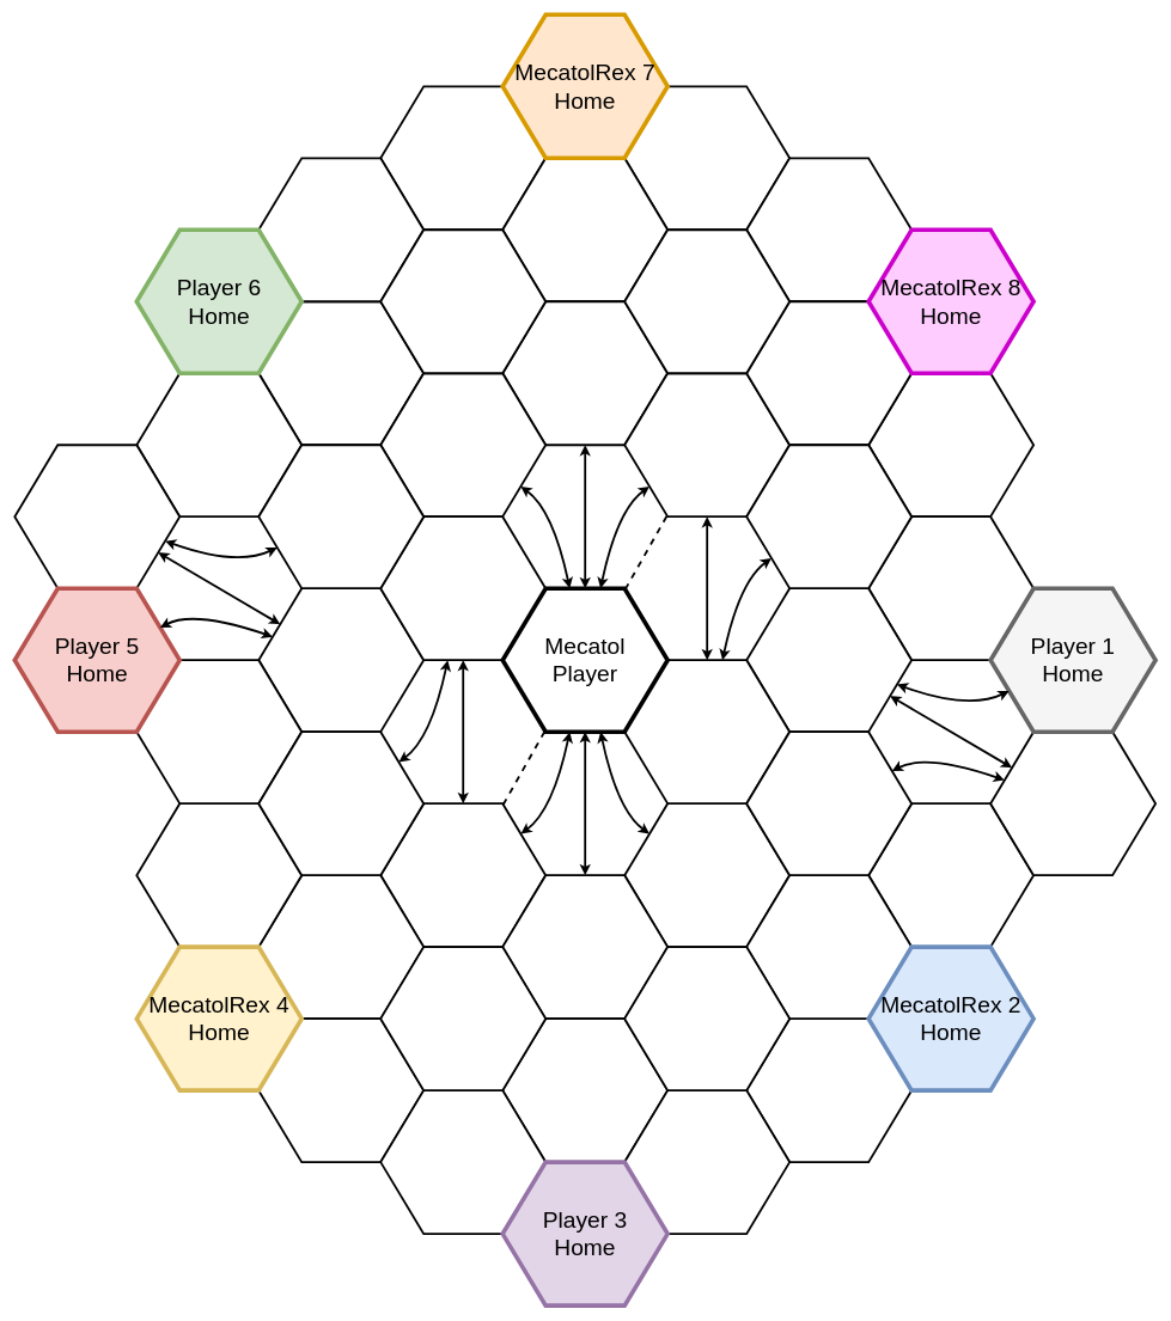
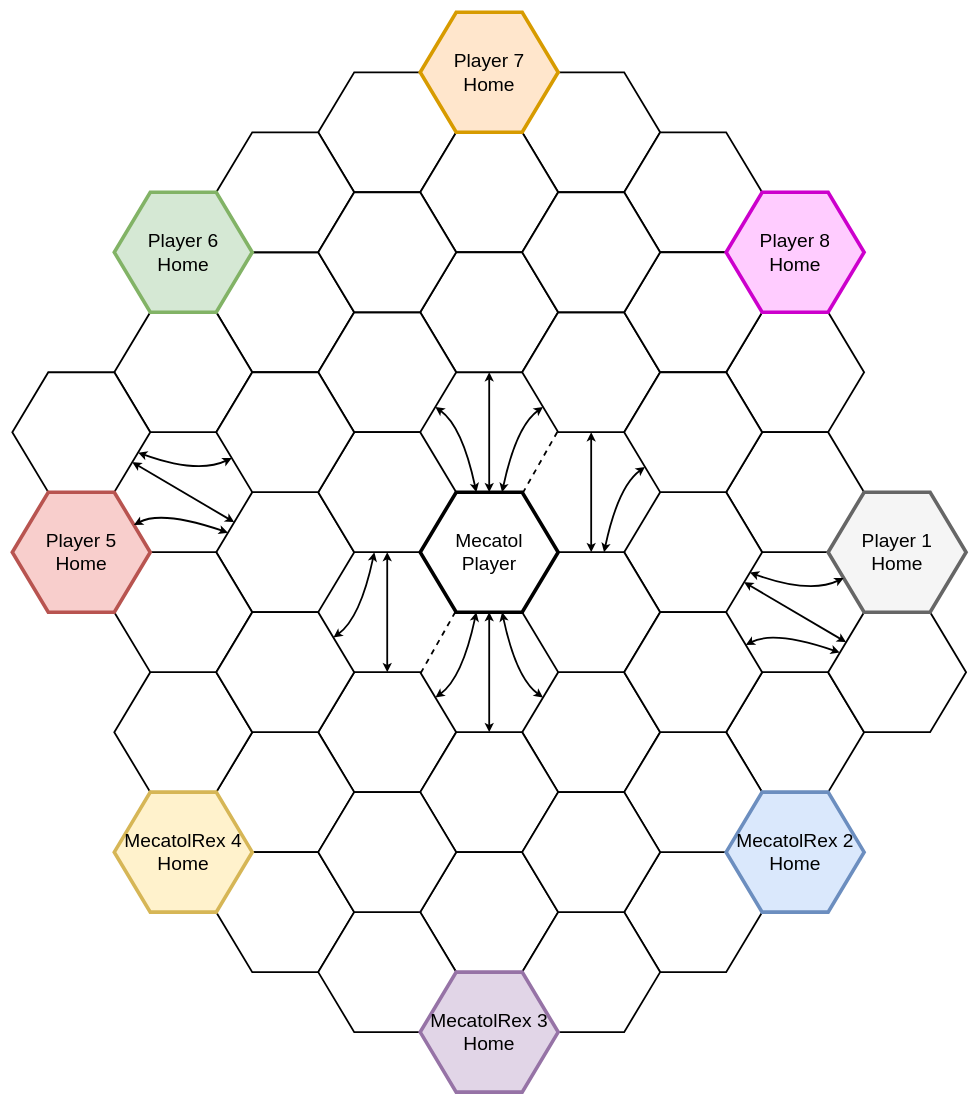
  <mxCell id="0" />
  <mxCell id="1" parent="0" />
  <mxCell id="2" value="" style="shape=hexagon;perimeter=hexagonPerimeter2;whiteSpace=wrap;html=1;fixedSize=1;size=60;fontSize=32;fontFamily=Helvetica;strokeWidth=3;strokeColor=none;" vertex="1" parent="1"><mxGeometry x="1210" y="920" width="230" height="200" as="geometry" /></mxCell>
  <mxCell id="3" value="" style="shape=hexagon;perimeter=hexagonPerimeter2;whiteSpace=wrap;html=1;fixedSize=1;size=60;fontSize=32;fontFamily=Helvetica;strokeWidth=3;strokeColor=none;" vertex="1" parent="1"><mxGeometry x="190" y="720" width="230" height="200" as="geometry" /></mxCell>
  <mxCell id="4" value="" style="shape=hexagon;perimeter=hexagonPerimeter2;whiteSpace=wrap;html=1;fixedSize=1;size=60;fontSize=32;fontFamily=Helvetica;strokeWidth=3;strokeColor=none;" vertex="1" parent="1"><mxGeometry x="700" y="1020" width="230" height="200" as="geometry" /></mxCell>
  <mxCell id="5" value="" style="shape=hexagon;perimeter=hexagonPerimeter2;whiteSpace=wrap;html=1;fixedSize=1;size=60;fontSize=32;fontFamily=Helvetica;strokeWidth=3;strokeColor=none;" vertex="1" parent="1"><mxGeometry x="530" y="920" width="230" height="200" as="geometry" /></mxCell>
  <mxCell id="6" value="" style="shape=hexagon;perimeter=hexagonPerimeter2;whiteSpace=wrap;html=1;fixedSize=1;size=60;fontSize=32;fontFamily=Helvetica;strokeWidth=3;strokeColor=none;" vertex="1" parent="1"><mxGeometry x="870" y="720" width="230" height="200" as="geometry" /></mxCell>
  <mxCell id="7" value="" style="shape=hexagon;perimeter=hexagonPerimeter2;whiteSpace=wrap;html=1;fixedSize=1;size=60;fontSize=32;fontFamily=Helvetica;strokeWidth=3;strokeColor=none;" vertex="1" parent="1"><mxGeometry x="700" y="620" width="230" height="200" as="geometry" /></mxCell>
  <mxCell id="8" value="" style="shape=hexagon;perimeter=hexagonPerimeter2;whiteSpace=wrap;html=1;fixedSize=1;size=60;fontSize=32;fontFamily=Helvetica;strokeWidth=3;" parent="1" vertex="1"><mxGeometry x="1210" y="520" width="230" height="200" as="geometry" /></mxCell>
  <mxCell id="9" value="" style="shape=hexagon;perimeter=hexagonPerimeter2;whiteSpace=wrap;html=1;fixedSize=1;size=60;fontSize=32;fontFamily=Helvetica;strokeWidth=3;" parent="1" vertex="1"><mxGeometry x="530" y="120" width="230" height="200" as="geometry" /></mxCell>
  <mxCell id="10" value="" style="shape=hexagon;perimeter=hexagonPerimeter2;whiteSpace=wrap;html=1;fixedSize=1;size=60;fontSize=32;fontFamily=Helvetica;strokeWidth=3;" parent="1" vertex="1"><mxGeometry x="870" y="120" width="230" height="200" as="geometry" /></mxCell>
  <mxCell id="11" value="" style="shape=hexagon;perimeter=hexagonPerimeter2;whiteSpace=wrap;html=1;fixedSize=1;size=60;fontSize=32;fontFamily=Helvetica;strokeWidth=3;" parent="1" vertex="1"><mxGeometry x="700" y="220" width="230" height="200" as="geometry" /></mxCell>
  <mxCell id="12" value="" style="shape=hexagon;perimeter=hexagonPerimeter2;whiteSpace=wrap;html=1;fixedSize=1;size=60;fontSize=32;fontFamily=Helvetica;strokeWidth=3;" parent="1" vertex="1"><mxGeometry x="700" y="420" width="230" height="200" as="geometry" /></mxCell>
  <mxCell id="13" value="" style="shape=hexagon;perimeter=hexagonPerimeter2;whiteSpace=wrap;html=1;fixedSize=1;size=60;fontSize=32;fontFamily=Helvetica;strokeWidth=3;" parent="1" vertex="1"><mxGeometry x="360" y="420" width="230" height="200" as="geometry" /></mxCell>
  <mxCell id="14" value="" style="shape=hexagon;perimeter=hexagonPerimeter2;whiteSpace=wrap;html=1;fixedSize=1;size=60;fontSize=32;fontFamily=Helvetica;strokeWidth=3;" parent="1" vertex="1"><mxGeometry x="530" y="1120" width="230" height="200" as="geometry" /></mxCell>
  <mxCell id="15" value="" style="shape=hexagon;perimeter=hexagonPerimeter2;whiteSpace=wrap;html=1;fixedSize=1;size=60;fontSize=32;fontFamily=Helvetica;strokeWidth=3;" parent="1" vertex="1"><mxGeometry x="1210" y="1120" width="230" height="200" as="geometry" /></mxCell>
  <mxCell id="16" value="" style="shape=hexagon;perimeter=hexagonPerimeter2;whiteSpace=wrap;html=1;fixedSize=1;size=60;fontSize=32;fontFamily=Helvetica;strokeWidth=3;" parent="1" vertex="1"><mxGeometry x="1040" y="1420" width="230" height="200" as="geometry" /></mxCell>
  <mxCell id="17" value="" style="shape=hexagon;perimeter=hexagonPerimeter2;whiteSpace=wrap;html=1;fixedSize=1;size=60;fontSize=32;fontFamily=Helvetica;strokeWidth=3;" parent="1" vertex="1"><mxGeometry x="870" y="1120" width="230" height="200" as="geometry" /></mxCell>
  <mxCell id="18" value="" style="shape=hexagon;perimeter=hexagonPerimeter2;whiteSpace=wrap;html=1;fixedSize=1;size=60;fontSize=32;fontFamily=Helvetica;strokeWidth=3;" parent="1" vertex="1"><mxGeometry x="1040" y="1220" width="230" height="200" as="geometry" /></mxCell>
  <mxCell id="19" value="" style="shape=hexagon;perimeter=hexagonPerimeter2;whiteSpace=wrap;html=1;fixedSize=1;size=60;fontSize=32;fontFamily=Helvetica;strokeWidth=3;" parent="1" vertex="1"><mxGeometry x="360" y="1220" width="230" height="200" as="geometry" /></mxCell>
  <mxCell id="20" value="" style="shape=hexagon;perimeter=hexagonPerimeter2;whiteSpace=wrap;html=1;fixedSize=1;size=60;fontSize=32;fontFamily=Helvetica;strokeWidth=3;" parent="1" vertex="1"><mxGeometry x="190" y="1120" width="230" height="200" as="geometry" /></mxCell>
  <mxCell id="21" value="" style="shape=hexagon;perimeter=hexagonPerimeter2;whiteSpace=wrap;html=1;fixedSize=1;size=60;fontSize=32;fontFamily=Helvetica;strokeWidth=3;" parent="1" vertex="1"><mxGeometry x="360" y="1420" width="230" height="200" as="geometry" /></mxCell>
  <mxCell id="22" value="" style="shape=hexagon;perimeter=hexagonPerimeter2;whiteSpace=wrap;html=1;fixedSize=1;size=60;fontSize=32;fontFamily=Helvetica;strokeWidth=3;" parent="1" vertex="1"><mxGeometry x="190" y="520" width="230" height="200" as="geometry" /></mxCell>
  <mxCell id="23" value="" style="shape=hexagon;perimeter=hexagonPerimeter2;whiteSpace=wrap;html=1;fixedSize=1;size=60;fontSize=32;fontFamily=Helvetica;strokeWidth=3;" parent="1" vertex="1"><mxGeometry x="530" y="520" width="230" height="200" as="geometry" /></mxCell>
  <mxCell id="24" value="" style="shape=hexagon;perimeter=hexagonPerimeter2;whiteSpace=wrap;html=1;fixedSize=1;size=60;fontSize=32;fontFamily=Helvetica;strokeWidth=3;" parent="1" vertex="1"><mxGeometry x="360" y="220" width="230" height="200" as="geometry" /></mxCell>
  <mxCell id="25" value="" style="shape=hexagon;perimeter=hexagonPerimeter2;whiteSpace=wrap;html=1;fixedSize=1;size=60;fontSize=32;fontFamily=Helvetica;strokeWidth=3;" parent="1" vertex="1"><mxGeometry x="1210" y="720" width="230" height="200" as="geometry" /></mxCell>
  <mxCell id="26" value="" style="shape=hexagon;perimeter=hexagonPerimeter2;whiteSpace=wrap;html=1;fixedSize=1;size=60;fontSize=32;fontFamily=Helvetica;strokeWidth=3;" parent="1" vertex="1"><mxGeometry x="1380" y="1020" width="230" height="200" as="geometry" /></mxCell>
  <mxCell id="27" value="" style="shape=hexagon;perimeter=hexagonPerimeter2;whiteSpace=wrap;html=1;fixedSize=1;size=60;fontSize=32;fontFamily=Helvetica;strokeWidth=3;" parent="1" vertex="1"><mxGeometry x="700" y="1220" width="230" height="200" as="geometry" /></mxCell>
  <mxCell id="28" value="" style="shape=hexagon;perimeter=hexagonPerimeter2;whiteSpace=wrap;html=1;fixedSize=1;size=60;fontSize=32;fontFamily=Helvetica;strokeWidth=3;" parent="1" vertex="1"><mxGeometry x="700" y="1420" width="230" height="200" as="geometry" /></mxCell>
  <mxCell id="29" value="" style="shape=hexagon;perimeter=hexagonPerimeter2;whiteSpace=wrap;html=1;fixedSize=1;size=60;fontSize=32;fontFamily=Helvetica;strokeWidth=3;" parent="1" vertex="1"><mxGeometry x="530" y="1520" width="230" height="200" as="geometry" /></mxCell>
  <mxCell id="30" value="" style="shape=hexagon;perimeter=hexagonPerimeter2;whiteSpace=wrap;html=1;fixedSize=1;size=60;fontSize=32;fontFamily=Helvetica;strokeWidth=3;" parent="1" vertex="1"><mxGeometry x="20" y="620" width="230" height="200" as="geometry" /></mxCell>
  <mxCell id="31" value="" style="shape=hexagon;perimeter=hexagonPerimeter2;whiteSpace=wrap;html=1;fixedSize=1;size=60;fontSize=32;fontFamily=Helvetica;strokeWidth=3;" parent="1" vertex="1"><mxGeometry x="360" y="820" width="230" height="200" as="geometry" /></mxCell>
  <mxCell id="32" value="" style="shape=hexagon;perimeter=hexagonPerimeter2;whiteSpace=wrap;html=1;fixedSize=1;size=60;fontSize=32;fontFamily=Helvetica;strokeWidth=3;" parent="1" vertex="1"><mxGeometry x="1040" y="820" width="230" height="200" as="geometry" /></mxCell>
  <mxCell id="33" value="" style="shape=hexagon;perimeter=hexagonPerimeter2;whiteSpace=wrap;html=1;fixedSize=1;size=60;fontSize=32;fontFamily=Helvetica;strokeWidth=3;" parent="1" vertex="1"><mxGeometry x="870" y="1520" width="230" height="200" as="geometry" /></mxCell>
  <mxCell id="34" value="" style="shape=hexagon;perimeter=hexagonPerimeter2;whiteSpace=wrap;html=1;fixedSize=1;size=60;fontSize=32;fontFamily=Helvetica;strokeWidth=3;" parent="1" vertex="1"><mxGeometry x="190" y="920" width="230" height="200" as="geometry" /></mxCell>
  <mxCell id="35" value="" style="shape=hexagon;perimeter=hexagonPerimeter2;whiteSpace=wrap;html=1;fixedSize=1;size=60;fontSize=32;fontFamily=Helvetica;strokeWidth=3;" parent="1" vertex="1"><mxGeometry x="870" y="920" width="230" height="200" as="geometry" /></mxCell>
  <mxCell id="36" value="" style="shape=hexagon;perimeter=hexagonPerimeter2;whiteSpace=wrap;html=1;fixedSize=1;size=60;fontSize=32;fontFamily=Helvetica;strokeWidth=3;" parent="1" vertex="1"><mxGeometry x="530" y="720" width="230" height="200" as="geometry" /></mxCell>
  <mxCell id="37" value="" style="shape=hexagon;perimeter=hexagonPerimeter2;whiteSpace=wrap;html=1;fixedSize=1;size=60;fontSize=32;fontFamily=Helvetica;strokeWidth=3;" parent="1" vertex="1"><mxGeometry x="1040" y="1020" width="230" height="200" as="geometry" /></mxCell>
  <mxCell id="38" value="" style="shape=hexagon;perimeter=hexagonPerimeter2;whiteSpace=wrap;html=1;fixedSize=1;size=60;fontSize=32;fontFamily=Helvetica;strokeWidth=3;" parent="1" vertex="1"><mxGeometry x="360" y="620" width="230" height="200" as="geometry" /></mxCell>
  <mxCell id="39" value="" style="shape=hexagon;perimeter=hexagonPerimeter2;whiteSpace=wrap;html=1;fixedSize=1;size=60;fontSize=32;fontFamily=Helvetica;strokeWidth=3;" parent="1" vertex="1"><mxGeometry x="360" y="1020" width="230" height="200" as="geometry" /></mxCell>
  <mxCell id="40" value="" style="shape=hexagon;perimeter=hexagonPerimeter2;whiteSpace=wrap;html=1;fixedSize=1;size=60;fontSize=32;fontFamily=Helvetica;strokeWidth=3;" parent="1" vertex="1"><mxGeometry x="870" y="1320" width="230" height="200" as="geometry" /></mxCell>
  <mxCell id="41" value="" style="shape=hexagon;perimeter=hexagonPerimeter2;whiteSpace=wrap;html=1;fixedSize=1;size=60;fontSize=32;fontFamily=Helvetica;strokeWidth=3;" parent="1" vertex="1"><mxGeometry x="530" y="1320" width="230" height="200" as="geometry" /></mxCell>
  <mxCell id="42" value="" style="shape=hexagon;perimeter=hexagonPerimeter2;whiteSpace=wrap;html=1;fixedSize=1;size=60;fontSize=32;fontFamily=Helvetica;strokeWidth=3;" parent="1" vertex="1"><mxGeometry x="530" y="320" width="230" height="200" as="geometry" /></mxCell>
  <mxCell id="43" value="" style="shape=hexagon;perimeter=hexagonPerimeter2;whiteSpace=wrap;html=1;fixedSize=1;size=60;fontSize=32;fontFamily=Helvetica;strokeWidth=3;" parent="1" vertex="1"><mxGeometry x="870" y="520" width="230" height="200" as="geometry" /></mxCell>
  <mxCell id="44" value="" style="shape=hexagon;perimeter=hexagonPerimeter2;whiteSpace=wrap;html=1;fixedSize=1;size=60;fontSize=32;fontFamily=Helvetica;strokeWidth=3;" parent="1" vertex="1"><mxGeometry x="1040" y="220" width="230" height="200" as="geometry" /></mxCell>
  <mxCell id="45" value="" style="shape=hexagon;perimeter=hexagonPerimeter2;whiteSpace=wrap;html=1;fixedSize=1;size=60;fontSize=32;fontFamily=Helvetica;strokeWidth=3;" parent="1" vertex="1"><mxGeometry x="1040" y="420" width="230" height="200" as="geometry" /></mxCell>
  <mxCell id="46" value="" style="shape=hexagon;perimeter=hexagonPerimeter2;whiteSpace=wrap;html=1;fixedSize=1;size=60;fontSize=32;fontFamily=Helvetica;strokeWidth=3;" parent="1" vertex="1"><mxGeometry x="1040" y="620" width="230" height="200" as="geometry" /></mxCell>
  <mxCell id="47" value="" style="shape=hexagon;perimeter=hexagonPerimeter2;whiteSpace=wrap;html=1;fixedSize=1;size=60;fontSize=32;fontFamily=Helvetica;strokeWidth=3;" parent="1" vertex="1"><mxGeometry x="870" y="320" width="230" height="200" as="geometry" /></mxCell>
  <mxCell id="48" value="Player 1&lt;br style=&quot;font-size: 32px;&quot;&gt;Home" style="shape=hexagon;perimeter=hexagonPerimeter2;whiteSpace=wrap;html=1;fixedSize=1;size=60;fontSize=32;fontFamily=Helvetica;strokeWidth=6;fillColor=#f5f5f5;strokeColor=#666666;" parent="1" vertex="1"><mxGeometry x="1380" y="820" width="230" height="200" as="geometry" /></mxCell>
  <mxCell id="49" value="MecatolRex 2&lt;br style=&quot;font-size: 32px;&quot;&gt;Home" style="shape=hexagon;perimeter=hexagonPerimeter2;whiteSpace=wrap;html=1;fixedSize=1;size=60;fontSize=32;fontFamily=Helvetica;fillColor=#dae8fc;strokeColor=#6c8ebf;strokeWidth=6;" parent="1" vertex="1"><mxGeometry x="1210" y="1320" width="230" height="200" as="geometry" /></mxCell>
- <mxCell id="50" value="Player 3&lt;br style=&quot;font-size: 32px;&quot;&gt;Home" style="shape=hexagon;perimeter=hexagonPerimeter2;whiteSpace=wrap;html=1;fixedSize=1;size=60;fontSize=32;fontFamily=Helvetica;fillColor=#e1d5e7;strokeColor=#9673a6;strokeWidth=6;" parent="1" vertex="1"><mxGeometry x="700" y="1620" width="230" height="200" as="geometry" /></mxCell>
+ <mxCell id="50" value="MecatolRex 3&lt;br style=&quot;font-size: 32px;&quot;&gt;Home" style="shape=hexagon;perimeter=hexagonPerimeter2;whiteSpace=wrap;html=1;fixedSize=1;size=60;fontSize=32;fontFamily=Helvetica;fillColor=#e1d5e7;strokeColor=#9673a6;strokeWidth=6;" parent="1" vertex="1"><mxGeometry x="700" y="1620" width="230" height="200" as="geometry" /></mxCell>
  <mxCell id="51" value="MecatolRex 4&lt;br style=&quot;font-size: 32px;&quot;&gt;Home" style="shape=hexagon;perimeter=hexagonPerimeter2;whiteSpace=wrap;html=1;fixedSize=1;size=60;fontSize=32;fontFamily=Helvetica;fillColor=#fff2cc;strokeColor=#d6b656;strokeWidth=6;" parent="1" vertex="1"><mxGeometry x="190" y="1320" width="230" height="200" as="geometry" /></mxCell>
  <mxCell id="52" value="Player 5&lt;br style=&quot;font-size: 32px;&quot;&gt;Home" style="shape=hexagon;perimeter=hexagonPerimeter2;whiteSpace=wrap;html=1;fixedSize=1;size=60;fontSize=32;fontFamily=Helvetica;fillColor=#f8cecc;strokeColor=#b85450;strokeWidth=6;" parent="1" vertex="1"><mxGeometry x="20" y="820" width="230" height="200" as="geometry" /></mxCell>
  <mxCell id="53" value="Player 6&lt;br style=&quot;font-size: 32px;&quot;&gt;Home" style="shape=hexagon;perimeter=hexagonPerimeter2;whiteSpace=wrap;html=1;fixedSize=1;size=60;fontSize=32;fontFamily=Helvetica;fillColor=#d5e8d4;strokeColor=#82b366;strokeWidth=6;" parent="1" vertex="1"><mxGeometry x="190" y="320" width="230" height="200" as="geometry" /></mxCell>
- <mxCell id="54" value="MecatolRex 7&lt;br style=&quot;font-size: 32px&quot;&gt;Home" style="shape=hexagon;perimeter=hexagonPerimeter2;whiteSpace=wrap;html=1;fixedSize=1;size=60;fontSize=32;fontFamily=Helvetica;fillColor=#ffe6cc;strokeColor=#d79b00;strokeWidth=6;" parent="1" vertex="1"><mxGeometry x="700" y="20" width="230" height="200" as="geometry" /></mxCell>
- <mxCell id="55" value="MecatolRex 8&lt;br&gt;Home" style="shape=hexagon;perimeter=hexagonPerimeter2;whiteSpace=wrap;html=1;fixedSize=1;size=60;fontSize=32;fontFamily=Helvetica;strokeWidth=6;fillColor=#FFCCFF;strokeColor=#CC00CC;" parent="1" vertex="1"><mxGeometry x="1210" y="320" width="230" height="200" as="geometry" /></mxCell>
+ <mxCell id="54" value="Player 7&lt;br style=&quot;font-size: 32px&quot;&gt;Home" style="shape=hexagon;perimeter=hexagonPerimeter2;whiteSpace=wrap;html=1;fixedSize=1;size=60;fontSize=32;fontFamily=Helvetica;fillColor=#ffe6cc;strokeColor=#d79b00;strokeWidth=6;" parent="1" vertex="1"><mxGeometry x="700" y="20" width="230" height="200" as="geometry" /></mxCell>
+ <mxCell id="55" value="Player 8&lt;br&gt;Home" style="shape=hexagon;perimeter=hexagonPerimeter2;whiteSpace=wrap;html=1;fixedSize=1;size=60;fontSize=32;fontFamily=Helvetica;strokeWidth=6;fillColor=#FFCCFF;strokeColor=#CC00CC;" parent="1" vertex="1"><mxGeometry x="1210" y="320" width="230" height="200" as="geometry" /></mxCell>
  <mxCell id="56" value="Mecatol&lt;br style=&quot;font-size: 32px;&quot;&gt;Player" style="shape=hexagon;perimeter=hexagonPerimeter2;whiteSpace=wrap;html=1;fixedSize=1;size=60;fontSize=32;fontFamily=Helvetica;strokeWidth=6;" parent="1" vertex="1"><mxGeometry x="700" y="820" width="230" height="200" as="geometry" /></mxCell>
  <mxCell id="57" value="" style="endArrow=none;dashed=1;html=1;strokeWidth=3;" parent="1" source="56" target="43" edge="1"><mxGeometry width="50" height="50" relative="1" as="geometry"><mxPoint x="950" y="800" as="sourcePoint" /><mxPoint x="1000" y="750" as="targetPoint" /></mxGeometry></mxCell>
  <mxCell id="58" value="" style="endArrow=none;dashed=1;html=1;strokeWidth=3;" parent="1" source="14" target="56" edge="1"><mxGeometry width="50" height="50" relative="1" as="geometry"><mxPoint x="880.857" y="831.429" as="sourcePoint" /><mxPoint x="939.143" y="728.571" as="targetPoint" /></mxGeometry></mxCell>
  <mxCell id="59" value="" style="endArrow=classic;startArrow=classic;html=1;strokeWidth=3;" parent="1" source="56" target="12" edge="1"><mxGeometry width="50" height="50" relative="1" as="geometry"><mxPoint x="770" y="745" as="sourcePoint" /><mxPoint x="820" y="695" as="targetPoint" /></mxGeometry></mxCell>
  <mxCell id="60" value="" style="endArrow=classic;startArrow=classic;html=1;strokeWidth=3;" parent="1" source="27" target="56" edge="1"><mxGeometry width="50" height="50" relative="1" as="geometry"><mxPoint x="814.5" y="1220" as="sourcePoint" /><mxPoint x="814.5" y="1020" as="targetPoint" /></mxGeometry></mxCell>
  <mxCell id="61" value="" style="endArrow=classic;startArrow=classic;html=1;strokeWidth=3;" parent="1" source="14" target="36" edge="1"><mxGeometry width="50" height="50" relative="1" as="geometry"><mxPoint x="835" y="840" as="sourcePoint" /><mxPoint x="835" y="640" as="targetPoint" /></mxGeometry></mxCell>
  <mxCell id="62" value="" style="endArrow=classic;startArrow=classic;html=1;strokeWidth=3;" parent="1" source="35" target="43" edge="1"><mxGeometry width="50" height="50" relative="1" as="geometry"><mxPoint x="655" y="1130" as="sourcePoint" /><mxPoint x="655" y="930" as="targetPoint" /></mxGeometry></mxCell>
  <mxCell id="63" value="" style="endArrow=classic;startArrow=classic;html=1;strokeWidth=3;" parent="1" source="26" target="32" edge="1"><mxGeometry width="50" height="50" relative="1" as="geometry"><mxPoint x="665" y="1140" as="sourcePoint" /><mxPoint x="665" y="940" as="targetPoint" /></mxGeometry></mxCell>
  <mxCell id="64" value="" style="endArrow=classic;startArrow=classic;html=1;strokeWidth=3;" parent="1" source="31" target="30" edge="1"><mxGeometry width="50" height="50" relative="1" as="geometry"><mxPoint x="655" y="1130" as="sourcePoint" /><mxPoint x="655" y="930" as="targetPoint" /></mxGeometry></mxCell>
  <mxCell id="65" value="" style="curved=1;endArrow=classic;html=1;strokeWidth=3;startArrow=classic;startFill=1;" parent="1" source="39" target="36" edge="1"><mxGeometry width="50" height="50" relative="1" as="geometry"><mxPoint x="570" y="1030" as="sourcePoint" /><mxPoint x="620" y="980" as="targetPoint" /><Array as="points"><mxPoint x="600" y="1030" /></Array></mxGeometry></mxCell>
  <mxCell id="66" value="" style="curved=1;endArrow=classic;html=1;strokeWidth=3;startArrow=classic;startFill=1;" parent="1" source="46" target="35" edge="1"><mxGeometry width="50" height="50" relative="1" as="geometry"><mxPoint x="899.997" y="882.179" as="sourcePoint" /><mxPoint x="968.261" y="740" as="targetPoint" /><Array as="points"><mxPoint x="1030" y="810" /></Array></mxGeometry></mxCell>
  <mxCell id="67" value="" style="curved=1;endArrow=classic;html=1;strokeWidth=3;startArrow=classic;startFill=1;" parent="1" source="56" target="23" edge="1"><mxGeometry width="50" height="50" relative="1" as="geometry"><mxPoint x="699.997" y="802.179" as="sourcePoint" /><mxPoint x="768.261" y="660" as="targetPoint" /><Array as="points"><mxPoint x="770" y="710" /></Array></mxGeometry></mxCell>
  <mxCell id="68" value="" style="curved=1;endArrow=classic;html=1;strokeWidth=3;startArrow=classic;startFill=1;" parent="1" source="56" target="43" edge="1"><mxGeometry width="50" height="50" relative="1" as="geometry"><mxPoint x="803.636" y="830" as="sourcePoint" /><mxPoint x="737.719" y="683.801" as="targetPoint" /><Array as="points"><mxPoint x="860" y="710" /></Array></mxGeometry></mxCell>
  <mxCell id="69" value="" style="curved=1;endArrow=classic;html=1;strokeWidth=3;startArrow=classic;startFill=1;" parent="1" source="14" target="56" edge="1"><mxGeometry width="50" height="50" relative="1" as="geometry"><mxPoint x="813.636" y="840" as="sourcePoint" /><mxPoint x="747.719" y="693.801" as="targetPoint" /><Array as="points"><mxPoint x="770" y="1130" /></Array></mxGeometry></mxCell>
  <mxCell id="70" value="" style="curved=1;endArrow=classic;html=1;strokeWidth=3;startArrow=classic;startFill=1;" parent="1" source="17" target="56" edge="1"><mxGeometry width="50" height="50" relative="1" as="geometry"><mxPoint x="734.615" y="1171.026" as="sourcePoint" /><mxPoint x="807.5" y="1030" as="targetPoint" /><Array as="points"><mxPoint x="860" y="1130" /></Array></mxGeometry></mxCell>
  <mxCell id="71" value="" style="curved=1;endArrow=classic;html=1;strokeWidth=3;startArrow=classic;startFill=1;" parent="1" source="52" target="31" edge="1"><mxGeometry width="50" height="50" relative="1" as="geometry"><mxPoint x="270.867" y="902.179" as="sourcePoint" /><mxPoint x="339.131" y="760" as="targetPoint" /><Array as="points"><mxPoint x="270" y="850" /></Array></mxGeometry></mxCell>
  <mxCell id="72" value="" style="curved=1;endArrow=classic;html=1;strokeWidth=3;startArrow=classic;startFill=1;" parent="1" source="30" target="38" edge="1"><mxGeometry width="50" height="50" relative="1" as="geometry"><mxPoint x="237.127" y="891.878" as="sourcePoint" /><mxPoint x="387.922" y="900.13" as="targetPoint" /><Array as="points"><mxPoint x="330" y="790" /></Array></mxGeometry></mxCell>
  <mxCell id="73" value="" style="curved=1;endArrow=classic;html=1;strokeWidth=3;startArrow=classic;startFill=1;" parent="1" source="48" target="32" edge="1"><mxGeometry width="50" height="50" relative="1" as="geometry"><mxPoint x="1084.693" y="787.821" as="sourcePoint" /><mxPoint x="1016.429" y="930" as="targetPoint" /><Array as="points"><mxPoint x="1350" y="990" /></Array></mxGeometry></mxCell>
  <mxCell id="74" value="" style="curved=1;endArrow=classic;html=1;strokeWidth=3;startArrow=classic;startFill=1;" parent="1" source="26" target="37" edge="1"><mxGeometry width="50" height="50" relative="1" as="geometry"><mxPoint x="1415.829" y="973.048" as="sourcePoint" /><mxPoint x="1259.62" y="963.966" as="targetPoint" /><Array as="points"><mxPoint x="1290" y="1050" /></Array></mxGeometry></mxCell>
